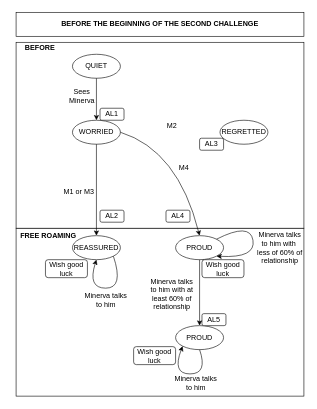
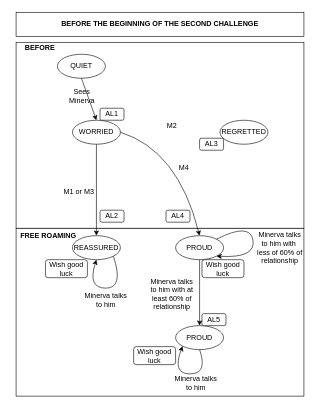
  <mxCell id="0" />
  <mxCell id="1" parent="0" />
  <mxCell id="2" value="" style="rounded=0;whiteSpace=wrap;html=1;" vertex="1" parent="1"><mxGeometry x="26" y="380" width="480" height="280" as="geometry" /></mxCell>
  <mxCell id="3" value="" style="rounded=0;whiteSpace=wrap;html=1;" vertex="1" parent="1"><mxGeometry x="26" y="70" width="480" height="310" as="geometry" /></mxCell>
- <mxCell id="4" value="QUIET" style="ellipse;whiteSpace=wrap;html=1;" vertex="1" parent="1"><mxGeometry x="120" y="90" width="80" height="40" as="geometry" /></mxCell>
+ <mxCell id="4" value="QUIET" style="ellipse;whiteSpace=wrap;html=1;" vertex="1" parent="1"><mxGeometry x="95" y="90" width="80" height="40" as="geometry" /></mxCell>
  <mxCell id="5" value="WORRIED" style="ellipse;whiteSpace=wrap;html=1;" vertex="1" parent="1"><mxGeometry x="120" y="200" width="80" height="40" as="geometry" /></mxCell>
  <mxCell id="6" value="" style="endArrow=classic;html=1;exitX=0.5;exitY=1;exitDx=0;exitDy=0;entryX=0.5;entryY=0;entryDx=0;entryDy=0;" edge="1" parent="1" source="4" target="5"><mxGeometry width="50" height="50" relative="1" as="geometry"><mxPoint x="136" y="290" as="sourcePoint" /><mxPoint x="186" y="240" as="targetPoint" /></mxGeometry></mxCell>
  <mxCell id="7" value="Sees Minerva" style="text;html=1;strokeColor=none;fillColor=none;align=center;verticalAlign=middle;whiteSpace=wrap;rounded=0;" vertex="1" parent="1"><mxGeometry x="116" y="150" width="40" height="20" as="geometry" /></mxCell>
  <mxCell id="8" value="AL1" style="rounded=1;whiteSpace=wrap;html=1;" vertex="1" parent="1"><mxGeometry x="166" y="180" width="40" height="20" as="geometry" /></mxCell>
  <mxCell id="9" value="REGRETTED" style="ellipse;whiteSpace=wrap;html=1;" vertex="1" parent="1"><mxGeometry x="366" y="200" width="80" height="40" as="geometry" /></mxCell>
  <mxCell id="10" value="PROUD" style="ellipse;whiteSpace=wrap;html=1;" vertex="1" parent="1"><mxGeometry x="292" y="392.5" width="80" height="40" as="geometry" /></mxCell>
  <mxCell id="11" value="" style="curved=1;endArrow=classic;html=1;exitX=1;exitY=0.5;exitDx=0;exitDy=0;entryX=0.5;entryY=0;entryDx=0;entryDy=0;" edge="1" parent="1" source="5" target="10"><mxGeometry width="50" height="50" relative="1" as="geometry"><mxPoint x="266" y="230" as="sourcePoint" /><mxPoint x="372" y="285" as="targetPoint" /><Array as="points"><mxPoint x="296" y="250" /></Array></mxGeometry></mxCell>
  <mxCell id="12" value="" style="endArrow=classic;html=1;exitX=0.5;exitY=1;exitDx=0;exitDy=0;entryX=0.5;entryY=0;entryDx=0;entryDy=0;" edge="1" parent="1" source="5" target="32"><mxGeometry width="50" height="50" relative="1" as="geometry"><mxPoint x="149" y="240" as="sourcePoint" /><mxPoint x="159" y="460" as="targetPoint" /></mxGeometry></mxCell>
  <mxCell id="13" value="M2" style="text;html=1;strokeColor=none;fillColor=none;align=center;verticalAlign=middle;whiteSpace=wrap;rounded=0;" vertex="1" parent="1"><mxGeometry x="266" y="200" width="40" height="20" as="geometry" /></mxCell>
  <mxCell id="14" value="M1 or M3" style="text;html=1;strokeColor=none;fillColor=none;align=center;verticalAlign=middle;whiteSpace=wrap;rounded=0;" vertex="1" parent="1"><mxGeometry x="102" y="310" width="58" height="20" as="geometry" /></mxCell>
  <mxCell id="15" value="M4" style="text;html=1;strokeColor=none;fillColor=none;align=center;verticalAlign=middle;whiteSpace=wrap;rounded=0;" vertex="1" parent="1"><mxGeometry x="286" y="270" width="40" height="20" as="geometry" /></mxCell>
  <mxCell id="16" value="AL3" style="rounded=1;whiteSpace=wrap;html=1;" vertex="1" parent="1"><mxGeometry x="332" y="230" width="40" height="20" as="geometry" /></mxCell>
  <mxCell id="17" value="AL2" style="rounded=1;whiteSpace=wrap;html=1;" vertex="1" parent="1"><mxGeometry x="166" y="350" width="40" height="20" as="geometry" /></mxCell>
  <mxCell id="18" value="AL4" style="rounded=1;whiteSpace=wrap;html=1;" vertex="1" parent="1"><mxGeometry x="276" y="350" width="40" height="20" as="geometry" /></mxCell>
  <mxCell id="19" value="PROUD" style="ellipse;whiteSpace=wrap;html=1;" vertex="1" parent="1"><mxGeometry x="292" y="542.5" width="80" height="40" as="geometry" /></mxCell>
  <mxCell id="20" value="Minerva talks to him with at least 60% of relationship" style="text;html=1;strokeColor=none;fillColor=none;align=center;verticalAlign=middle;whiteSpace=wrap;rounded=0;" vertex="1" parent="1"><mxGeometry x="246" y="480" width="80" height="20" as="geometry" /></mxCell>
  <mxCell id="21" value="AL5" style="rounded=1;whiteSpace=wrap;html=1;" vertex="1" parent="1"><mxGeometry x="336" y="522.5" width="40" height="20" as="geometry" /></mxCell>
  <mxCell id="22" value="" style="curved=1;endArrow=classic;html=1;exitX=0.5;exitY=1;exitDx=0;exitDy=0;entryX=0;entryY=1;entryDx=0;entryDy=0;" edge="1" parent="1" source="19" target="19"><mxGeometry width="50" height="50" relative="1" as="geometry"><mxPoint x="272" y="542.5" as="sourcePoint" /><mxPoint x="322" y="492.5" as="targetPoint" /><Array as="points"><mxPoint x="346" y="623" /><mxPoint x="286" y="623" /></Array></mxGeometry></mxCell>
  <mxCell id="23" value="Minerva talks to him" style="text;html=1;strokeColor=none;fillColor=none;align=center;verticalAlign=middle;whiteSpace=wrap;rounded=0;" vertex="1" parent="1"><mxGeometry x="286" y="627.5" width="80" height="20" as="geometry" /></mxCell>
  <mxCell id="24" value="Wish good luck" style="rounded=1;whiteSpace=wrap;html=1;" vertex="1" parent="1"><mxGeometry x="222" y="577.5" width="70" height="30" as="geometry" /></mxCell>
  <mxCell id="25" value="" style="curved=1;endArrow=classic;html=1;exitX=1;exitY=0;exitDx=0;exitDy=0;entryX=1;entryY=1;entryDx=0;entryDy=0;" edge="1" parent="1" source="10" target="10"><mxGeometry width="50" height="50" relative="1" as="geometry"><mxPoint x="242" y="477.5" as="sourcePoint" /><mxPoint x="292" y="427.5" as="targetPoint" /><Array as="points"><mxPoint x="416" y="370" /><mxPoint x="426" y="430" /></Array></mxGeometry></mxCell>
  <mxCell id="26" value="Minerva talks to him with&amp;nbsp; less of 60% of relationship" style="text;html=1;strokeColor=none;fillColor=none;align=center;verticalAlign=middle;whiteSpace=wrap;rounded=0;" vertex="1" parent="1"><mxGeometry x="426" y="402.5" width="80" height="20" as="geometry" /></mxCell>
  <mxCell id="27" value="Wish good luck" style="rounded=1;whiteSpace=wrap;html=1;" vertex="1" parent="1"><mxGeometry x="336" y="432.5" width="70" height="30" as="geometry" /></mxCell>
  <mxCell id="28" value="" style="curved=1;endArrow=classic;html=1;exitX=1;exitY=1;exitDx=0;exitDy=0;entryX=0.5;entryY=1;entryDx=0;entryDy=0;" edge="1" parent="1" source="32" target="32"><mxGeometry width="50" height="50" relative="1" as="geometry"><mxPoint x="187.284" y="446.642" as="sourcePoint" /><mxPoint x="159" y="452.5" as="targetPoint" /><Array as="points"><mxPoint x="206" y="480" /><mxPoint x="145" y="480" /></Array></mxGeometry></mxCell>
  <mxCell id="29" value="Minerva talks to him" style="text;html=1;strokeColor=none;fillColor=none;align=center;verticalAlign=middle;whiteSpace=wrap;rounded=0;" vertex="1" parent="1"><mxGeometry x="136" y="490" width="80" height="20" as="geometry" /></mxCell>
  <mxCell id="30" value="Wish good luck" style="rounded=1;whiteSpace=wrap;html=1;" vertex="1" parent="1"><mxGeometry x="75" y="432.5" width="70" height="30" as="geometry" /></mxCell>
  <mxCell id="31" value="" style="endArrow=classic;html=1;entryX=0.5;entryY=0;entryDx=0;entryDy=0;exitX=0.5;exitY=1;exitDx=0;exitDy=0;" edge="1" parent="1" source="10" target="19"><mxGeometry width="50" height="50" relative="1" as="geometry"><mxPoint x="136" y="490" as="sourcePoint" /><mxPoint x="186" y="440" as="targetPoint" /></mxGeometry></mxCell>
  <mxCell id="32" value="REASSURED" style="ellipse;whiteSpace=wrap;html=1;" vertex="1" parent="1"><mxGeometry x="120" y="392.5" width="80" height="40" as="geometry" /></mxCell>
  <mxCell id="33" value="&lt;b&gt;BEFORE&lt;/b&gt;" style="text;html=1;strokeColor=none;fillColor=none;align=center;verticalAlign=middle;whiteSpace=wrap;rounded=0;" vertex="1" parent="1"><mxGeometry x="46" y="70" width="40" height="20" as="geometry" /></mxCell>
  <mxCell id="34" value="&lt;b&gt;FREE ROAMING&lt;/b&gt;" style="text;html=1;strokeColor=none;fillColor=none;align=center;verticalAlign=middle;whiteSpace=wrap;rounded=0;" vertex="1" parent="1"><mxGeometry x="20" y="382.5" width="120" height="20" as="geometry" /></mxCell>
  <mxCell id="35" value="&lt;b&gt;BEFORE THE BEGINNING OF THE SECOND CHALLENGE&lt;/b&gt;" style="rounded=0;whiteSpace=wrap;html=1;" vertex="1" parent="1"><mxGeometry x="26" y="20" width="480" height="40" as="geometry" /></mxCell>
